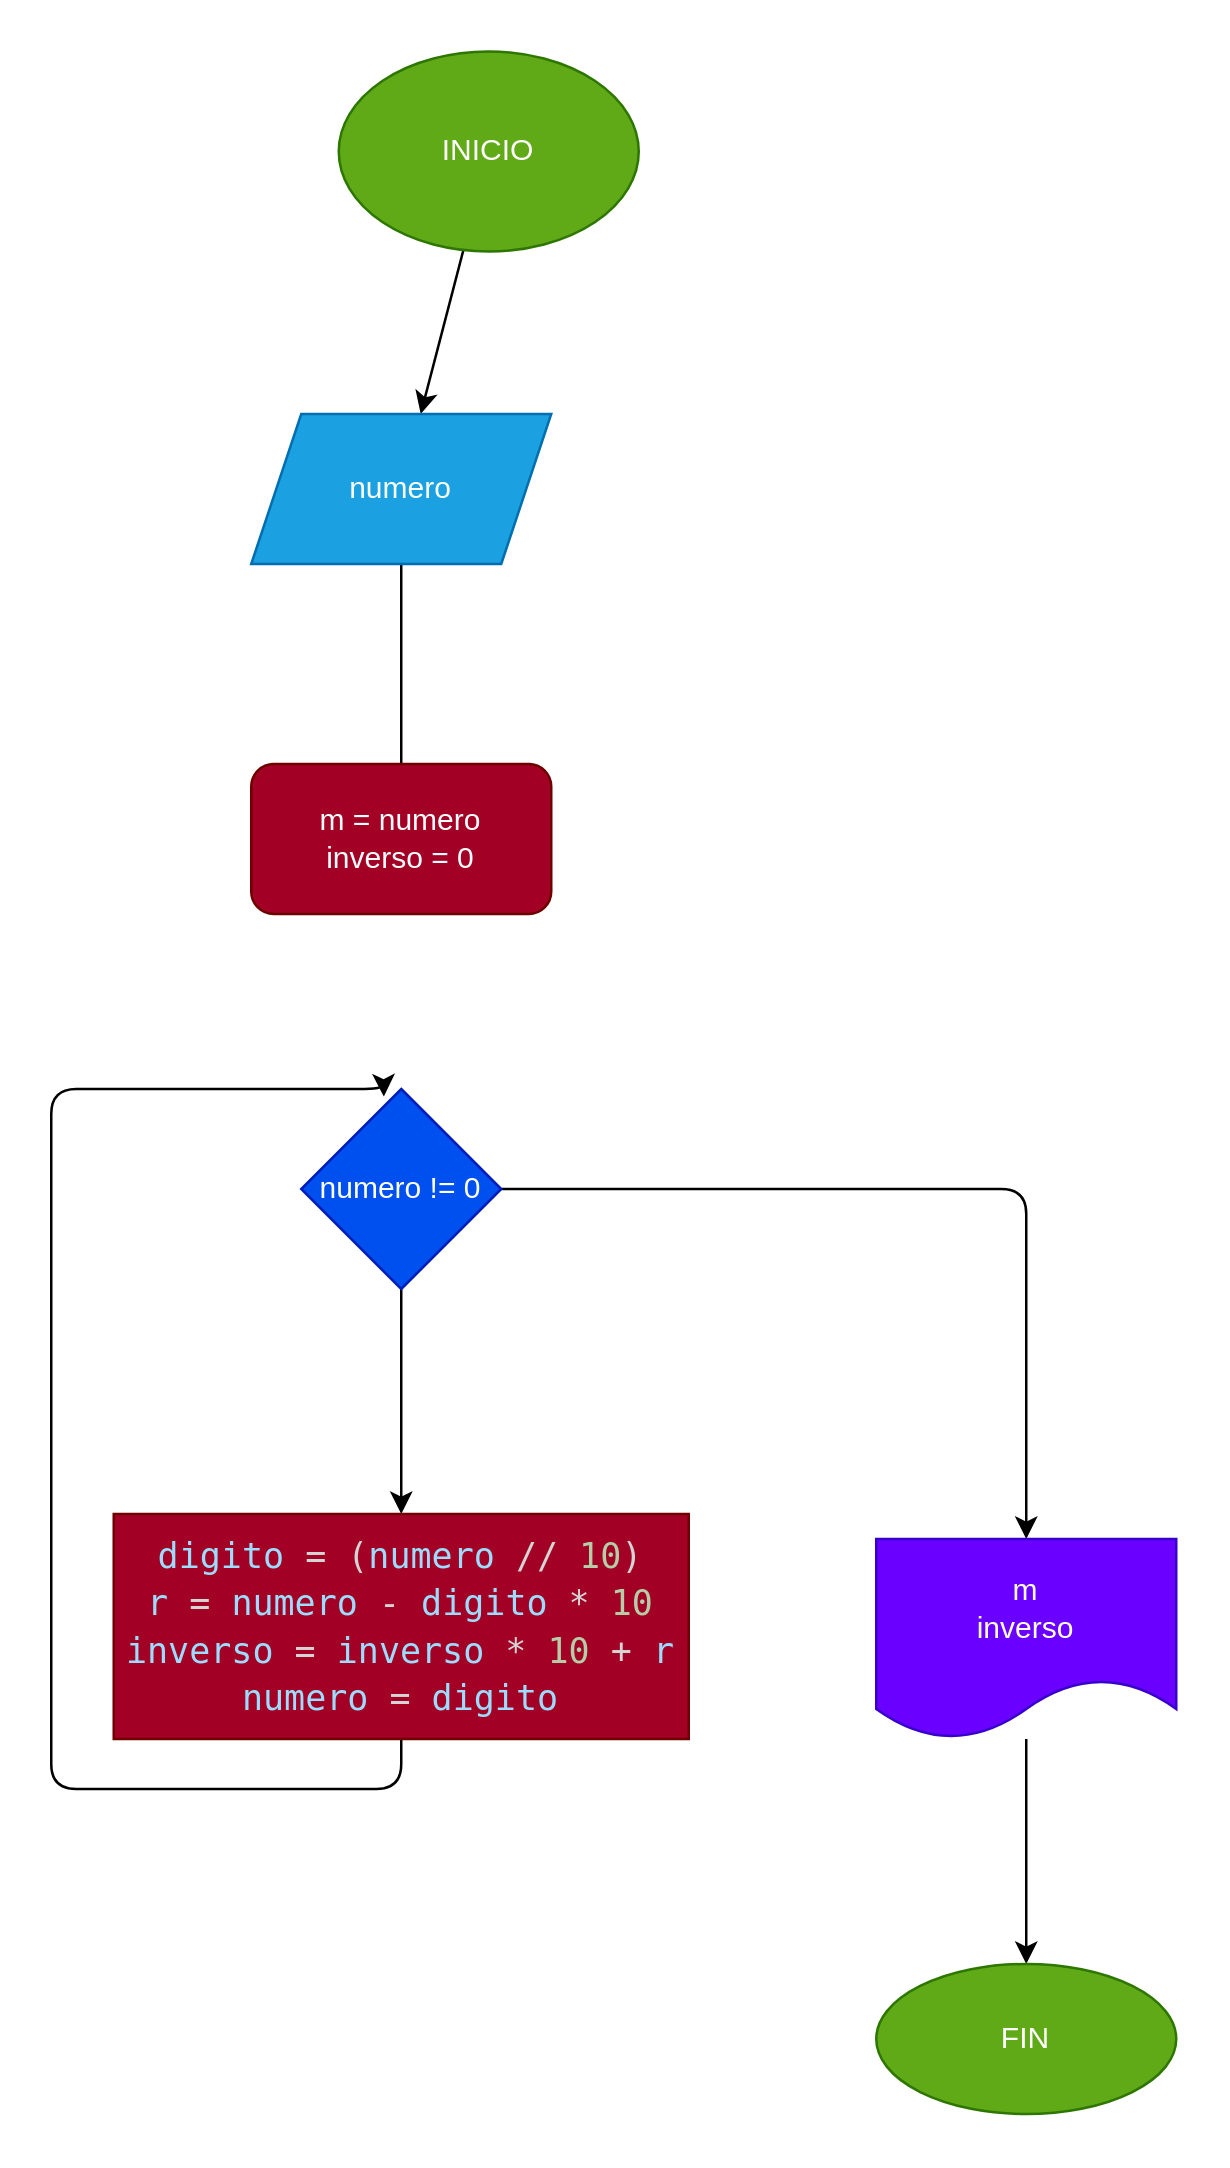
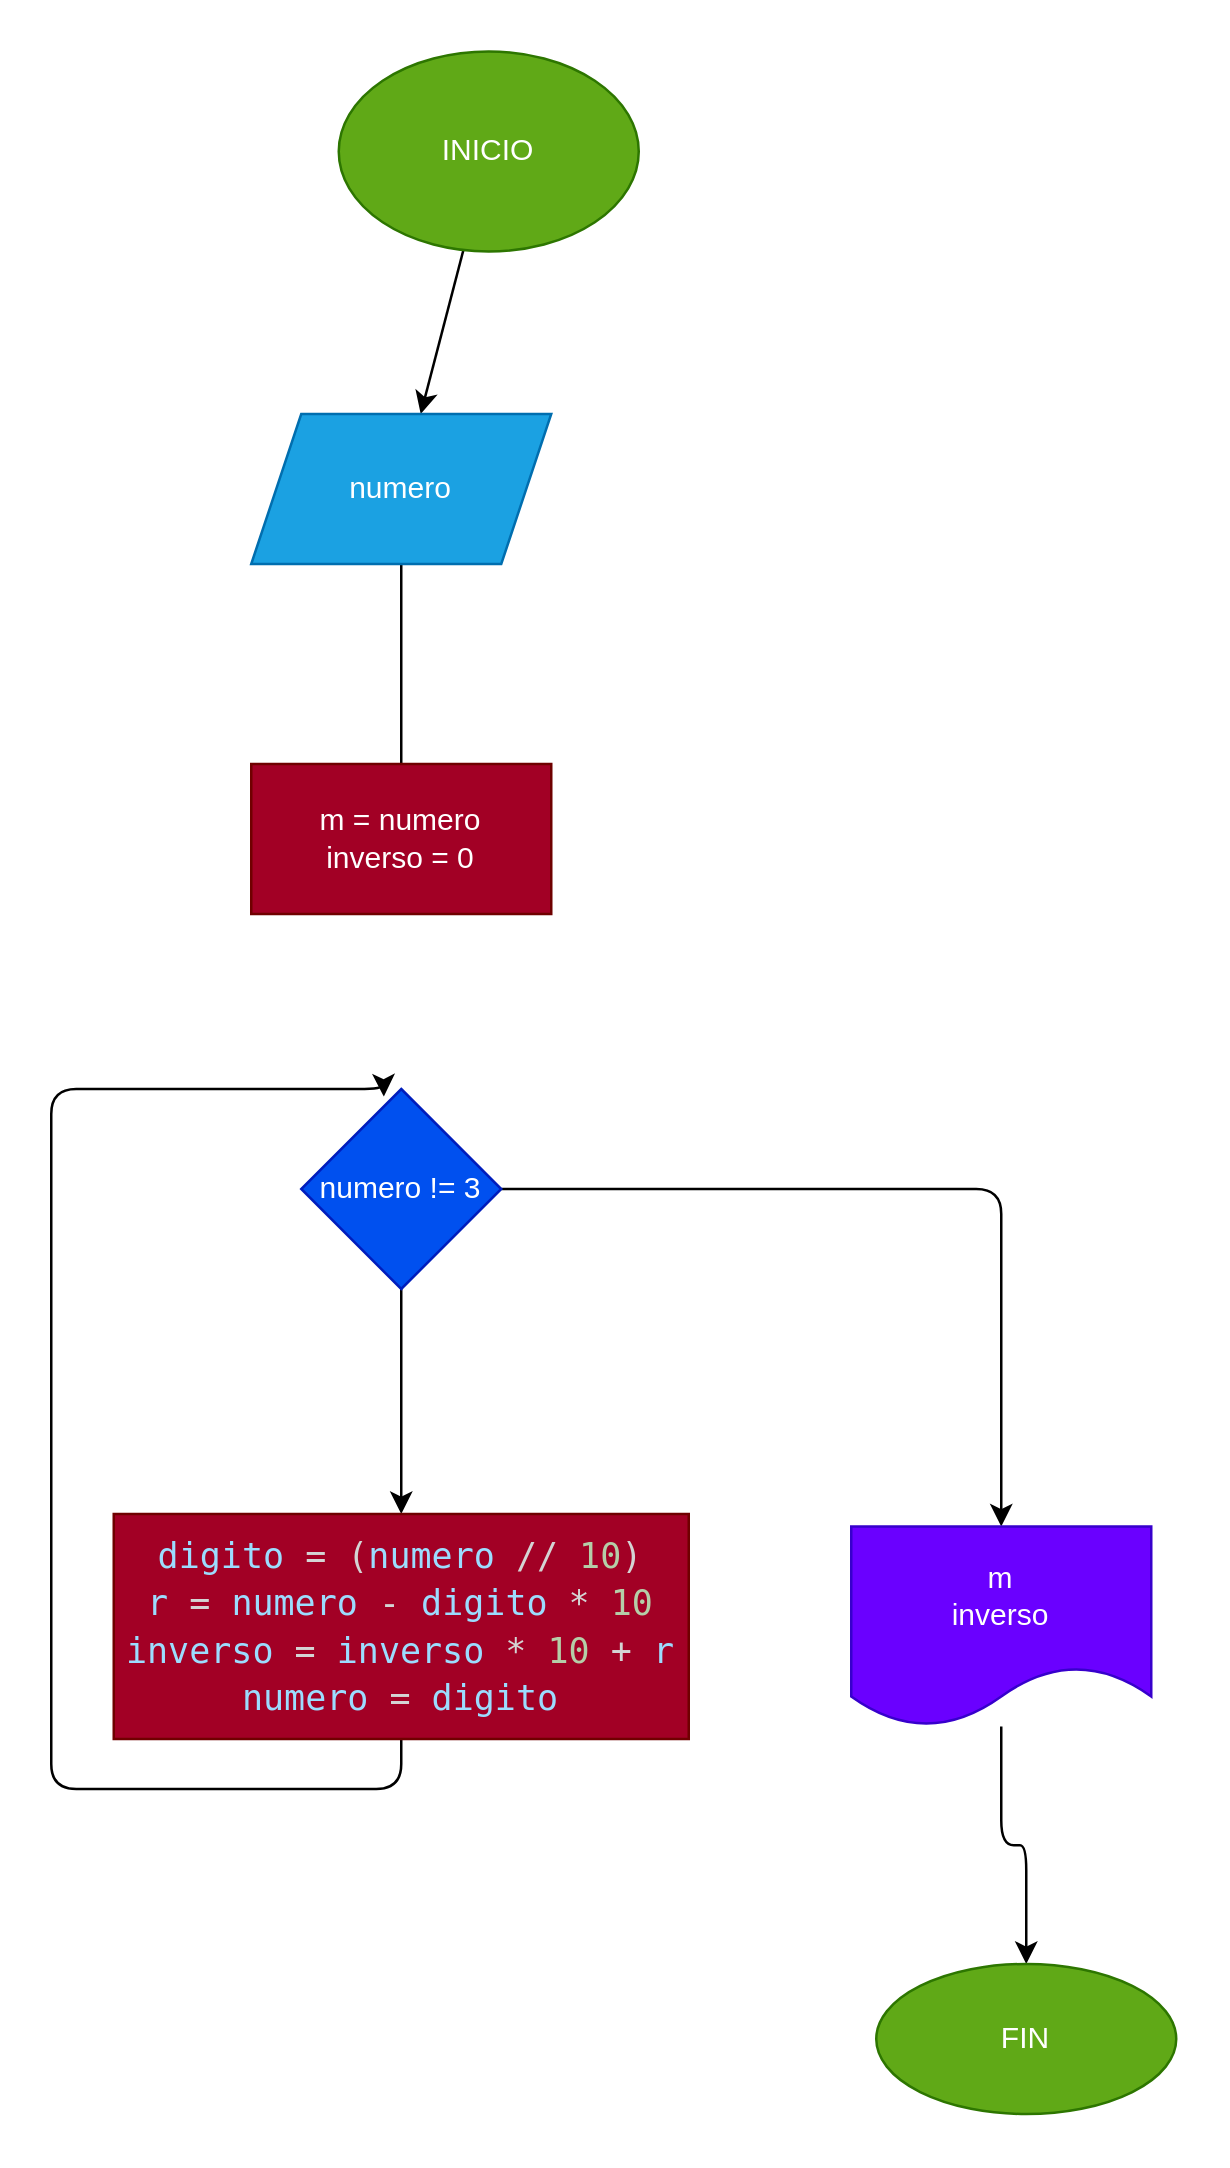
  <mxCell id="0" />
  <mxCell id="1" parent="0" />
  <mxCell id="2" value="" style="edgeStyle=none;html=1;" edge="1" parent="1" source="3" target="5"><mxGeometry relative="1" as="geometry" /></mxCell>
  <mxCell id="3" value="INICIO" style="ellipse;whiteSpace=wrap;html=1;fillColor=#60a917;fontColor=#ffffff;strokeColor=#2D7600;" vertex="1" parent="1"><mxGeometry x="135" y="20" width="120" height="80" as="geometry" /></mxCell>
  <mxCell id="4" value="" style="edgeStyle=none;html=1;endArrow=none;" edge="1" parent="1" source="5" target="6"><mxGeometry relative="1" as="geometry" /></mxCell>
  <mxCell id="5" value="numero" style="shape=parallelogram;perimeter=parallelogramPerimeter;whiteSpace=wrap;html=1;fixedSize=1;fillColor=#1ba1e2;fontColor=#ffffff;strokeColor=#006EAF;" vertex="1" parent="1"><mxGeometry x="100" y="165" width="120" height="60" as="geometry" /></mxCell>
- <mxCell id="6" value="m = numero&lt;br&gt;inverso = 0" style="whiteSpace=wrap;html=1;fillColor=#a20025;fontColor=#ffffff;strokeColor=#6F0000;rounded=1;" vertex="1" parent="1"><mxGeometry x="100" y="305" width="120" height="60" as="geometry" /></mxCell>
+ <mxCell id="6" value="m = numero&lt;br&gt;inverso = 0" style="whiteSpace=wrap;html=1;fillColor=#a20025;fontColor=#ffffff;strokeColor=#6F0000;" vertex="1" parent="1"><mxGeometry x="100" y="305" width="120" height="60" as="geometry" /></mxCell>
  <mxCell id="7" value="" style="edgeStyle=none;html=1;" edge="1" parent="1" source="9" target="11"><mxGeometry relative="1" as="geometry" /></mxCell>
  <mxCell id="8" value="" style="edgeStyle=orthogonalEdgeStyle;html=1;" edge="1" parent="1" source="9" target="13"><mxGeometry relative="1" as="geometry" /></mxCell>
- <mxCell id="9" value="numero != 0" style="rhombus;whiteSpace=wrap;html=1;fillColor=#0050ef;fontColor=#ffffff;strokeColor=#001DBC;" vertex="1" parent="1"><mxGeometry x="120" y="435" width="80" height="80" as="geometry" /></mxCell>
+ <mxCell id="9" value="numero != 3" style="rhombus;whiteSpace=wrap;html=1;fillColor=#0050ef;fontColor=#ffffff;strokeColor=#001DBC;" vertex="1" parent="1"><mxGeometry x="120" y="435" width="80" height="80" as="geometry" /></mxCell>
  <mxCell id="10" style="edgeStyle=orthogonalEdgeStyle;html=1;exitX=0.5;exitY=1;exitDx=0;exitDy=0;entryX=0.413;entryY=0.038;entryDx=0;entryDy=0;entryPerimeter=0;" edge="1" parent="1" source="11" target="9"><mxGeometry relative="1" as="geometry"><mxPoint x="90" y="435" as="targetPoint" /><Array as="points"><mxPoint x="160" y="715" /><mxPoint x="20" y="715" /><mxPoint x="20" y="435" /><mxPoint x="153" y="435" /></Array></mxGeometry></mxCell>
  <mxCell id="11" value="&lt;div style=&quot;color: rgb(212 , 212 , 212) ; font-family: &amp;#34;droid sans mono&amp;#34; , &amp;#34;monospace&amp;#34; , monospace ; font-size: 14px ; line-height: 19px&quot;&gt;&lt;div&gt;&lt;span style=&quot;color: rgb(156 , 220 , 254)&quot;&gt;digito&lt;/span&gt; = (&lt;span style=&quot;color: rgb(156 , 220 , 254)&quot;&gt;numero&lt;/span&gt; // &lt;span style=&quot;color: rgb(181 , 206 , 168)&quot;&gt;10&lt;/span&gt;)&lt;/div&gt;&lt;div&gt;    &lt;span style=&quot;color: #9cdcfe&quot;&gt;r&lt;/span&gt; = &lt;span style=&quot;color: #9cdcfe&quot;&gt;numero&lt;/span&gt; - &lt;span style=&quot;color: #9cdcfe&quot;&gt;digito&lt;/span&gt; * &lt;span style=&quot;color: #b5cea8&quot;&gt;10&lt;/span&gt;&lt;/div&gt;&lt;div&gt;    &lt;span style=&quot;color: #9cdcfe&quot;&gt;inverso&lt;/span&gt; = &lt;span style=&quot;color: #9cdcfe&quot;&gt;inverso&lt;/span&gt; * &lt;span style=&quot;color: #b5cea8&quot;&gt;10&lt;/span&gt; + &lt;span style=&quot;color: #9cdcfe&quot;&gt;r&lt;/span&gt;&lt;/div&gt;&lt;div&gt;    &lt;span style=&quot;color: rgb(156 , 220 , 254)&quot;&gt;numero&lt;/span&gt; = &lt;span style=&quot;color: rgb(156 , 220 , 254)&quot;&gt;digito&lt;/span&gt;&lt;/div&gt;&lt;/div&gt;" style="whiteSpace=wrap;html=1;fillColor=#a20025;fontColor=#ffffff;strokeColor=#6F0000;" vertex="1" parent="1"><mxGeometry x="45" y="605" width="230" height="90" as="geometry" /></mxCell>
  <mxCell id="12" value="" style="edgeStyle=orthogonalEdgeStyle;html=1;" edge="1" parent="1" source="13" target="14"><mxGeometry relative="1" as="geometry" /></mxCell>
- <mxCell id="13" value="m&lt;br&gt;inverso" style="shape=document;whiteSpace=wrap;html=1;boundedLbl=1;fillColor=#6a00ff;fontColor=#ffffff;strokeColor=#3700CC;" vertex="1" parent="1"><mxGeometry x="350" y="615" width="120" height="80" as="geometry" /></mxCell>
+ <mxCell id="13" value="m&lt;br&gt;inverso" style="shape=document;whiteSpace=wrap;html=1;boundedLbl=1;fillColor=#6a00ff;fontColor=#ffffff;strokeColor=#3700CC;" vertex="1" parent="1"><mxGeometry x="340" y="610" width="120" height="80" as="geometry" /></mxCell>
  <mxCell id="14" value="FIN" style="ellipse;whiteSpace=wrap;html=1;fillColor=#60a917;fontColor=#ffffff;strokeColor=#2D7600;" vertex="1" parent="1"><mxGeometry x="350" y="785" width="120" height="60" as="geometry" /></mxCell>
